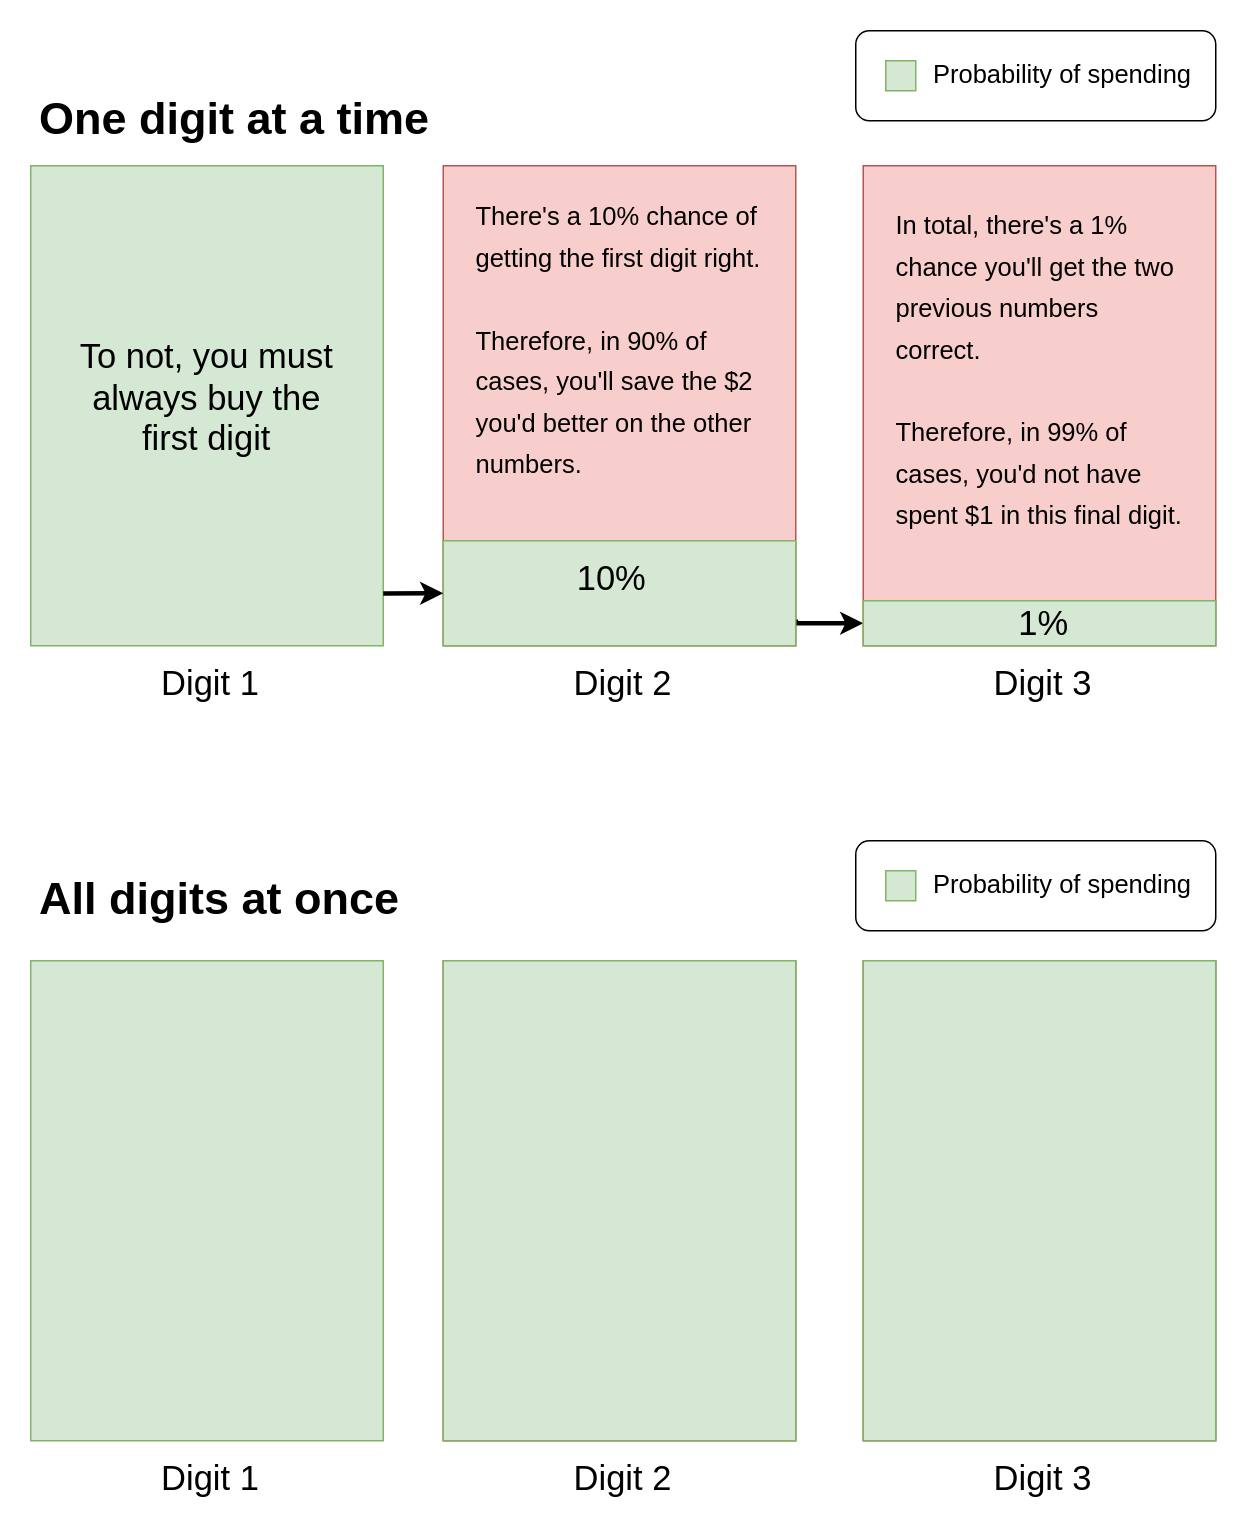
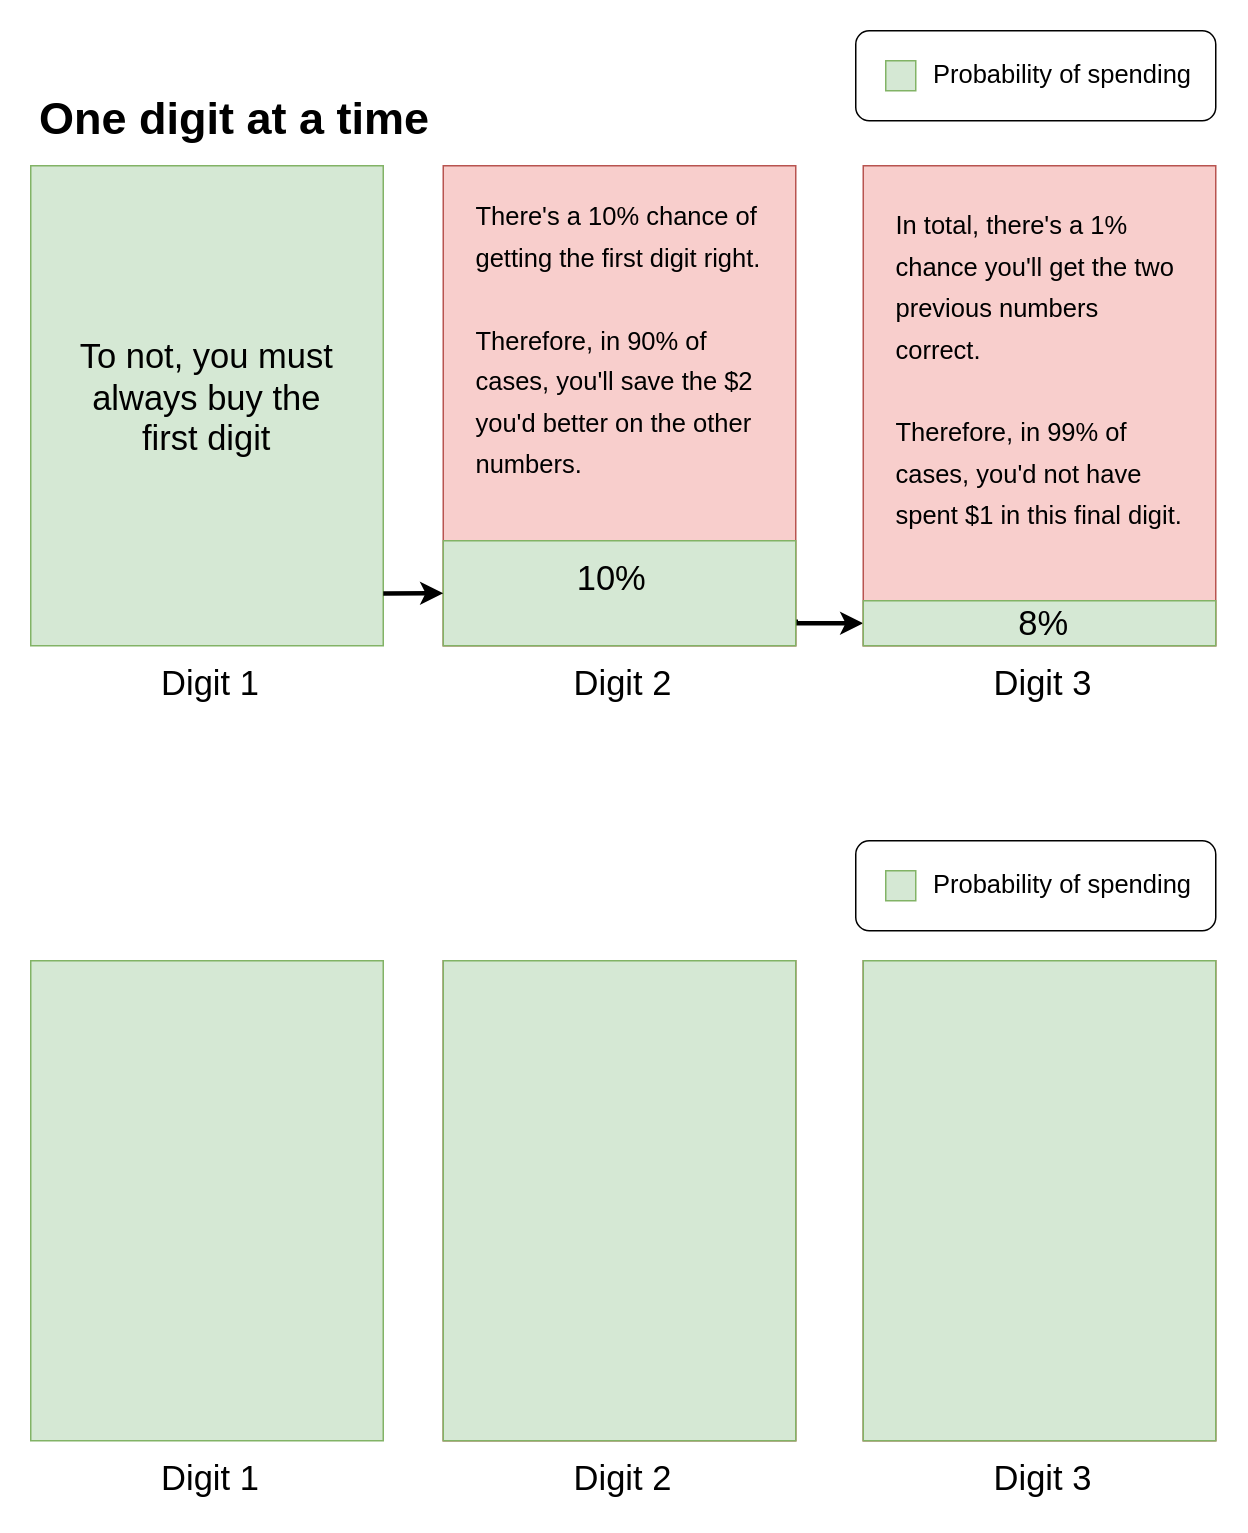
  <mxCell id="0" />
  <mxCell id="1" parent="0" />
  <mxCell id="2" value="" style="rounded=1;whiteSpace=wrap;html=1;fontSize=17;" vertex="1" parent="1"><mxGeometry x="570" y="20" width="240" height="60" as="geometry" /></mxCell>
  <mxCell id="3" value="" style="rounded=0;whiteSpace=wrap;html=1;fillColor=#d5e8d4;strokeColor=#82b366;" vertex="1" parent="1"><mxGeometry x="20" y="110" width="235" height="320" as="geometry" /></mxCell>
  <mxCell id="4" value="&lt;font style=&quot;font-size: 23px;&quot;&gt;Digit 1&lt;/font&gt;" style="text;html=1;strokeColor=none;fillColor=none;align=center;verticalAlign=middle;whiteSpace=wrap;rounded=0;" vertex="1" parent="1"><mxGeometry x="70" y="440" width="140" height="30" as="geometry" /></mxCell>
  <mxCell id="5" value="" style="rounded=0;whiteSpace=wrap;html=1;fillColor=#f8cecc;strokeColor=#b85450;" vertex="1" parent="1"><mxGeometry x="295" y="110" width="235" height="320" as="geometry" /></mxCell>
  <mxCell id="6" value="&lt;font style=&quot;font-size: 23px;&quot;&gt;Digit 2&lt;/font&gt;" style="text;html=1;strokeColor=none;fillColor=none;align=center;verticalAlign=middle;whiteSpace=wrap;rounded=0;" vertex="1" parent="1"><mxGeometry x="345" y="440" width="140" height="30" as="geometry" /></mxCell>
  <mxCell id="7" style="edgeStyle=orthogonalEdgeStyle;rounded=0;orthogonalLoop=1;jettySize=auto;html=1;exitX=1;exitY=0.75;exitDx=0;exitDy=0;entryX=0;entryY=0.5;entryDx=0;entryDy=0;fontSize=17;strokeWidth=3;" edge="1" parent="1" source="8" target="12"><mxGeometry relative="1" as="geometry"><Array as="points"><mxPoint x="530" y="415" /></Array></mxGeometry></mxCell>
  <mxCell id="8" value="" style="rounded=0;whiteSpace=wrap;html=1;fontSize=23;fillColor=#d5e8d4;strokeColor=#82b366;" vertex="1" parent="1"><mxGeometry x="295" y="360" width="235" height="70" as="geometry" /></mxCell>
  <mxCell id="9" value="10%" style="text;html=1;strokeColor=none;fillColor=none;align=center;verticalAlign=middle;whiteSpace=wrap;rounded=0;fontSize=23;" vertex="1" parent="1"><mxGeometry x="301.25" y="370" width="212.5" height="30" as="geometry" /></mxCell>
  <mxCell id="10" value="" style="rounded=0;whiteSpace=wrap;html=1;fillColor=#f8cecc;strokeColor=#b85450;" vertex="1" parent="1"><mxGeometry x="575" y="110" width="235" height="320" as="geometry" /></mxCell>
  <mxCell id="11" value="&lt;font style=&quot;font-size: 23px;&quot;&gt;Digit 3&lt;/font&gt;" style="text;html=1;strokeColor=none;fillColor=none;align=center;verticalAlign=middle;whiteSpace=wrap;rounded=0;" vertex="1" parent="1"><mxGeometry x="625" y="440" width="140" height="30" as="geometry" /></mxCell>
  <mxCell id="12" value="" style="rounded=0;whiteSpace=wrap;html=1;fontSize=23;fillColor=#d5e8d4;strokeColor=#82b366;" vertex="1" parent="1"><mxGeometry x="575" y="400" width="235" height="30" as="geometry" /></mxCell>
- <mxCell id="13" value="1%" style="text;html=1;strokeColor=none;fillColor=none;align=center;verticalAlign=middle;whiteSpace=wrap;rounded=0;fontSize=23;" vertex="1" parent="1"><mxGeometry x="588.75" y="400" width="212.5" height="30" as="geometry" /></mxCell>
+ <mxCell id="13" value="8%" style="text;html=1;strokeColor=none;fillColor=none;align=center;verticalAlign=middle;whiteSpace=wrap;rounded=0;fontSize=23;" vertex="1" parent="1"><mxGeometry x="588.75" y="400" width="212.5" height="30" as="geometry" /></mxCell>
  <mxCell id="14" value="To not, you must always buy the first digit" style="text;html=1;strokeColor=none;fillColor=none;align=center;verticalAlign=middle;whiteSpace=wrap;rounded=0;fontSize=23;" vertex="1" parent="1"><mxGeometry x="40" y="250" width="195" height="30" as="geometry" /></mxCell>
  <mxCell id="15" value="" style="endArrow=classic;html=1;rounded=0;fontSize=23;entryX=0;entryY=0.5;entryDx=0;entryDy=0;exitX=1;exitY=0.891;exitDx=0;exitDy=0;exitPerimeter=0;strokeWidth=3;" edge="1" parent="1" source="3" target="8"><mxGeometry width="50" height="50" relative="1" as="geometry"><mxPoint x="255" y="410" as="sourcePoint" /><mxPoint x="305" y="360" as="targetPoint" /></mxGeometry></mxCell>
  <mxCell id="16" value="&lt;font style=&quot;font-size: 17px;&quot;&gt;There's a 10% chance of getting the first digit right.&lt;br&gt;&lt;br&gt;Therefore, in 90% of cases, you'll save the $2 you'd better on the other numbers.&lt;/font&gt;" style="text;html=1;strokeColor=none;fillColor=none;align=left;verticalAlign=middle;whiteSpace=wrap;rounded=0;fontSize=23;" vertex="1" parent="1"><mxGeometry x="315" y="210" width="195" height="30" as="geometry" /></mxCell>
  <mxCell id="17" value="&lt;font style=&quot;font-size: 17px;&quot;&gt;In total, there's a 1% chance you'll get the two previous numbers correct.&lt;br&gt;&lt;br&gt;Therefore, in 99% of cases, you'd not have spent $1 in this final digit.&lt;/font&gt;" style="text;html=1;strokeColor=none;fillColor=none;align=left;verticalAlign=middle;whiteSpace=wrap;rounded=0;fontSize=23;" vertex="1" parent="1"><mxGeometry x="595" y="230" width="195" height="30" as="geometry" /></mxCell>
  <mxCell id="18" value="" style="rounded=0;whiteSpace=wrap;html=1;fontSize=17;fillColor=#d5e8d4;strokeColor=#82b366;" vertex="1" parent="1"><mxGeometry x="590" y="40" width="20" height="20" as="geometry" /></mxCell>
  <mxCell id="19" value="" style="rounded=0;whiteSpace=wrap;html=1;fillColor=#d5e8d4;strokeColor=#82b366;" vertex="1" parent="1"><mxGeometry x="20" y="640" width="235" height="320" as="geometry" /></mxCell>
  <mxCell id="20" value="&lt;font style=&quot;font-size: 23px;&quot;&gt;Digit 1&lt;/font&gt;" style="text;html=1;strokeColor=none;fillColor=none;align=center;verticalAlign=middle;whiteSpace=wrap;rounded=0;" vertex="1" parent="1"><mxGeometry x="70" y="970" width="140" height="30" as="geometry" /></mxCell>
  <mxCell id="21" value="" style="rounded=0;whiteSpace=wrap;html=1;fillColor=#f8cecc;strokeColor=#b85450;" vertex="1" parent="1"><mxGeometry x="295" y="640" width="235" height="320" as="geometry" /></mxCell>
  <mxCell id="22" value="&lt;font style=&quot;font-size: 23px;&quot;&gt;Digit 2&lt;/font&gt;" style="text;html=1;strokeColor=none;fillColor=none;align=center;verticalAlign=middle;whiteSpace=wrap;rounded=0;" vertex="1" parent="1"><mxGeometry x="345" y="970" width="140" height="30" as="geometry" /></mxCell>
  <mxCell id="23" value="" style="rounded=0;whiteSpace=wrap;html=1;fontSize=23;fillColor=#d5e8d4;strokeColor=#82b366;" vertex="1" parent="1"><mxGeometry x="295" y="640" width="235" height="320" as="geometry" /></mxCell>
  <mxCell id="24" value="" style="rounded=0;whiteSpace=wrap;html=1;fillColor=#f8cecc;strokeColor=#b85450;" vertex="1" parent="1"><mxGeometry x="575" y="640" width="235" height="320" as="geometry" /></mxCell>
  <mxCell id="25" value="&lt;font style=&quot;font-size: 23px;&quot;&gt;Digit 3&lt;/font&gt;" style="text;html=1;strokeColor=none;fillColor=none;align=center;verticalAlign=middle;whiteSpace=wrap;rounded=0;" vertex="1" parent="1"><mxGeometry x="625" y="970" width="140" height="30" as="geometry" /></mxCell>
  <mxCell id="26" value="" style="rounded=0;whiteSpace=wrap;html=1;fontSize=23;fillColor=#d5e8d4;strokeColor=#82b366;" vertex="1" parent="1"><mxGeometry x="575" y="640" width="235" height="320" as="geometry" /></mxCell>
  <mxCell id="27" value="Probability of spending" style="text;html=1;strokeColor=none;fillColor=none;align=left;verticalAlign=middle;whiteSpace=wrap;rounded=0;fontSize=17;" vertex="1" parent="1"><mxGeometry x="620" y="35" width="190" height="30" as="geometry" /></mxCell>
  <mxCell id="28" value="One digit at a time" style="text;strokeColor=none;fillColor=none;align=left;verticalAlign=middle;spacingLeft=4;spacingRight=4;overflow=hidden;points=[[0,0.5],[1,0.5]];portConstraint=eastwest;rotatable=0;fontSize=30;fontStyle=1" vertex="1" parent="1"><mxGeometry x="20" y="50" width="335" height="50" as="geometry" /></mxCell>
- <mxCell id="29" value="All digits at once" style="text;strokeColor=none;fillColor=none;align=left;verticalAlign=middle;spacingLeft=4;spacingRight=4;overflow=hidden;points=[[0,0.5],[1,0.5]];portConstraint=eastwest;rotatable=0;fontSize=30;fontStyle=1" vertex="1" parent="1"><mxGeometry x="20" y="570" width="335" height="50" as="geometry" /></mxCell>
  <mxCell id="30" value="" style="rounded=1;whiteSpace=wrap;html=1;fontSize=17;" vertex="1" parent="1"><mxGeometry x="570" y="560" width="240" height="60" as="geometry" /></mxCell>
  <mxCell id="31" value="" style="rounded=0;whiteSpace=wrap;html=1;fontSize=17;fillColor=#d5e8d4;strokeColor=#82b366;" vertex="1" parent="1"><mxGeometry x="590" y="580" width="20" height="20" as="geometry" /></mxCell>
  <mxCell id="32" value="Probability of spending" style="text;html=1;strokeColor=none;fillColor=none;align=left;verticalAlign=middle;whiteSpace=wrap;rounded=0;fontSize=17;" vertex="1" parent="1"><mxGeometry x="620" y="575" width="190" height="30" as="geometry" /></mxCell>
